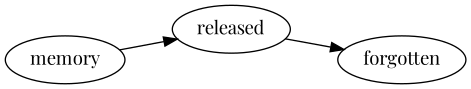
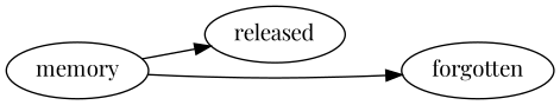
  digraph {
    bgcolor="#FFFFFFF00"
    fontname="Playfair Display"
    rankdir=LR
    node [fontname="Playfair Display"]
    edge [fontname="Playfair Display"]
    memory
    released
    forgotten
    memory -> released
-   released -> forgotten
+   memory -> forgotten
  }
